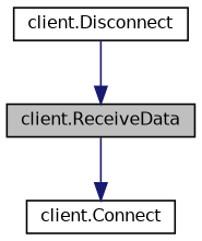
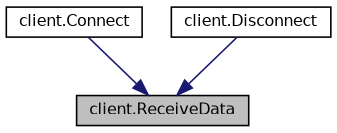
  digraph {
    rankdir=TB
    node [color=black fillcolor=white fontname=Helvetica fontsize=10 shape=record style=filled]
    edge [color=midnightblue fontname=Helvetica fontsize=10 labelfontname=Helvetica labelfontsize=10 style=solid]
    n1 [fillcolor=grey75 fontcolor=black height=0.2 label="client.ReceiveData" width=0.4]
    n2 [height=0.2 label="client.Connect" width=0.4]
    n3 [height=0.2 label="client.Disconnect" width=0.4]
-   n1 -> n2
+   n2 -> n1
    n3 -> n1
  }
